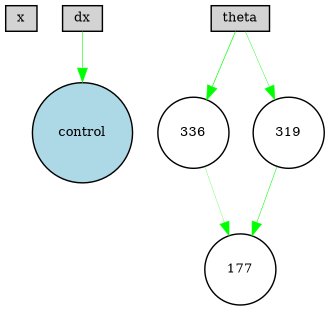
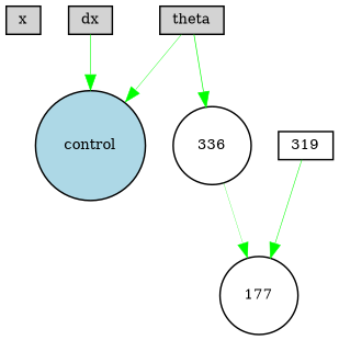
  digraph {
    node [fillcolor=lightgray fontsize=9 shape=circle style=filled]
    edge [color=green style=solid]
    x [height=0.2 shape=box width=0.2]
    dx [height=0.2 shape=box width=0.2]
    control [fillcolor=lightblue height=0.2 width=0.2]
    theta [height=0.2 shape=box width=0.2]
    336 [fillcolor=white height=0.2 width=0.2]
-   319 [fillcolor=white height=0.2 width=0.2]
+   319 [fillcolor=white height=0.2 shape=box width=0.2]
    177 [fillcolor=white height=0.2 width=0.2]
    dx -> control [penwidth=0.4000055868842859]
    theta -> 336 [penwidth=0.46562313350388906]
-   theta -> 319 [penwidth=0.2809257431405514]
+   theta -> control [penwidth=0.2809257431405514]
    336 -> 177 [penwidth=0.18192171352687073]
    319 -> 177 [penwidth=0.3724055745694791]
  }
